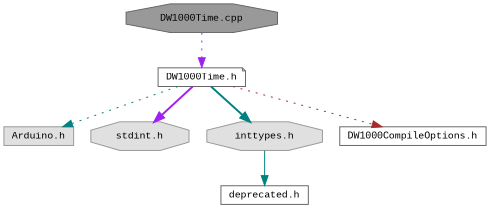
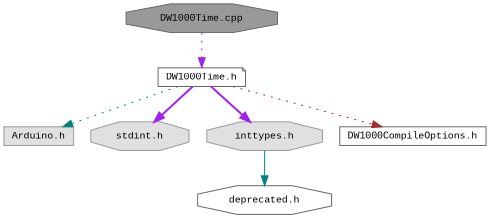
  digraph {
    fontname="Liberation Mono"
    node [color=grey40 fillcolor=white fontname="Liberation Mono" fontsize=10 shape=octagon style=filled]
    edge [color=purple fontname="Liberation Mono" fontsize=10 labelfontname=Helvetica labelfontsize=10 style=dotted]
    n1 [color=gray40 fillcolor=grey60 fontcolor=black height=0.2 label="DW1000Time.cpp" width=0.4]
    n2 [height=0.2 label="DW1000Time.h" shape=note width=0.4]
    n3 [color=grey60 fillcolor="#E0E0E0" height=0.2 label="Arduino.h" shape=box width=0.4]
    n4 [color=grey60 fillcolor="#E0E0E0" height=0.2 label="stdint.h" width=0.4]
    n5 [color=grey60 fillcolor="#E0E0E0" height=0.2 label="inttypes.h" width=0.4]
    n6 [height=0.2 label="DW1000CompileOptions.h" shape=box width=0.4]
-   n7 [height=0.2 label="deprecated.h" shape=box width=0.4]
+   n7 [height=0.2 label="deprecated.h" width=0.4]
    n1 -> n2
    n2 -> n3 [color=teal]
    n2 -> n4 [style=bold]
-   n2 -> n5 [color=teal style=bold]
+   n2 -> n5 [style=bold]
    n2 -> n6 [color=brown]
    n5 -> n7 [color=teal style=solid]
  }
